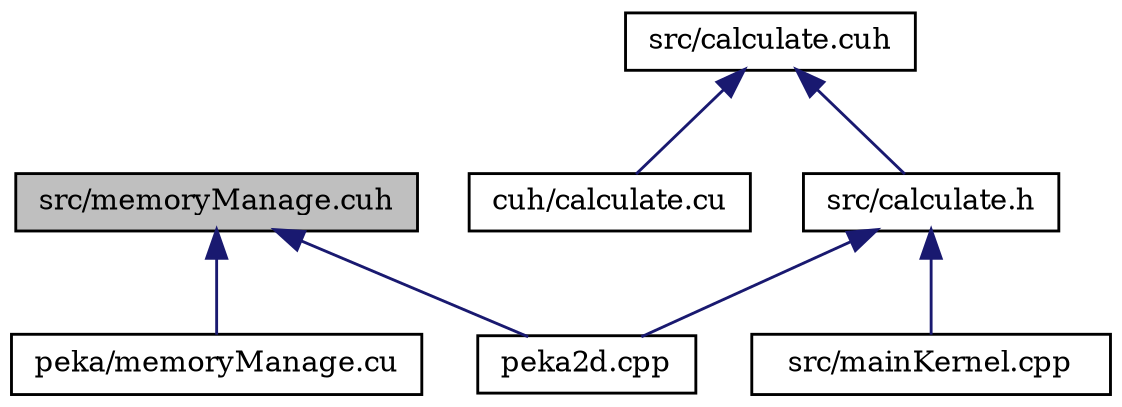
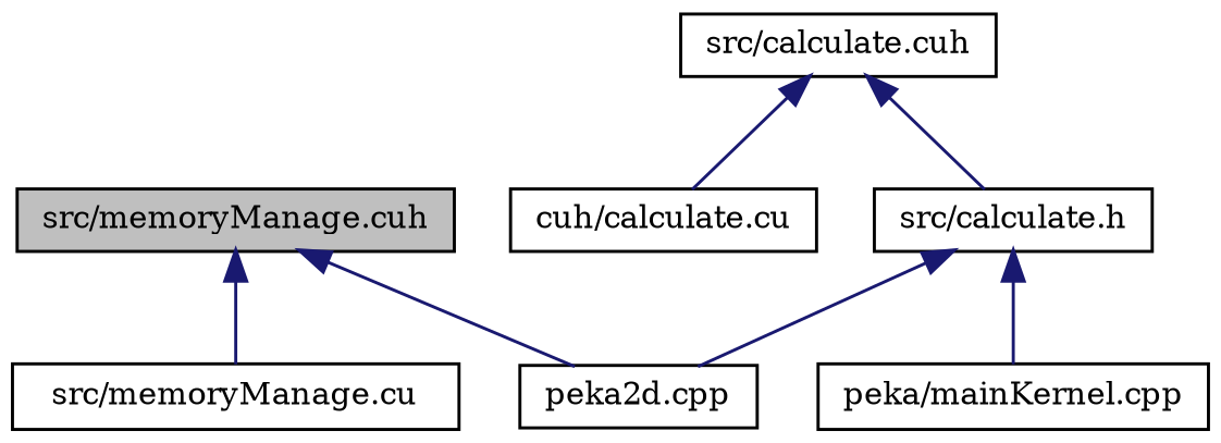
  digraph {
    fontname="DejaVu Serif"
    node [color=black fillcolor=white fontname="DejaVu Serif" fontsize=10 shape=record style=filled]
    edge [color=midnightblue dir=back fontname="DejaVu Serif" fontsize=10 labelfontname=Helvetica labelfontsize=10 style=solid]
    n1 [fillcolor=grey75 fontcolor=black height=0.2 label="src/memoryManage.cuh" width=0.4]
-   n2 [height=0.2 label="peka/memoryManage.cu" width=0.4]
+   n2 [height=0.2 label="src/memoryManage.cu" width=0.4]
    n3 [height=0.2 label="peka2d.cpp" width=0.4]
    n4 [height=0.2 label="src/calculate.cuh" width=0.4]
    n5 [height=0.2 label="cuh/calculate.cu" width=0.4]
    n6 [height=0.2 label="src/calculate.h" width=0.4]
-   n7 [height=0.2 label="src/mainKernel.cpp" width=0.4]
+   n7 [height=0.2 label="peka/mainKernel.cpp" width=0.4]
    n1 -> n2
    n1 -> n3
    n4 -> n5
    n4 -> n6
    n6 -> n3
    n6 -> n7
  }
